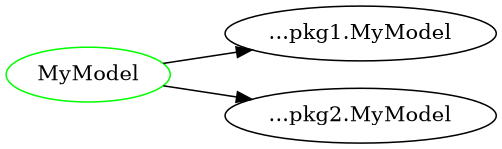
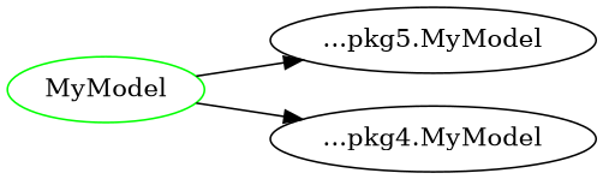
  digraph {
    rankdir=LR
    splines=true
    n1 [color=green label=MyModel]
-   n2 [label="...pkg1.MyModel"]
-   n3 [label="...pkg2.MyModel"]
+   n2 [label="...pkg5.MyModel"]
+   n3 [label="...pkg4.MyModel"]
    n1 -> n2
    n1 -> n3
  }
